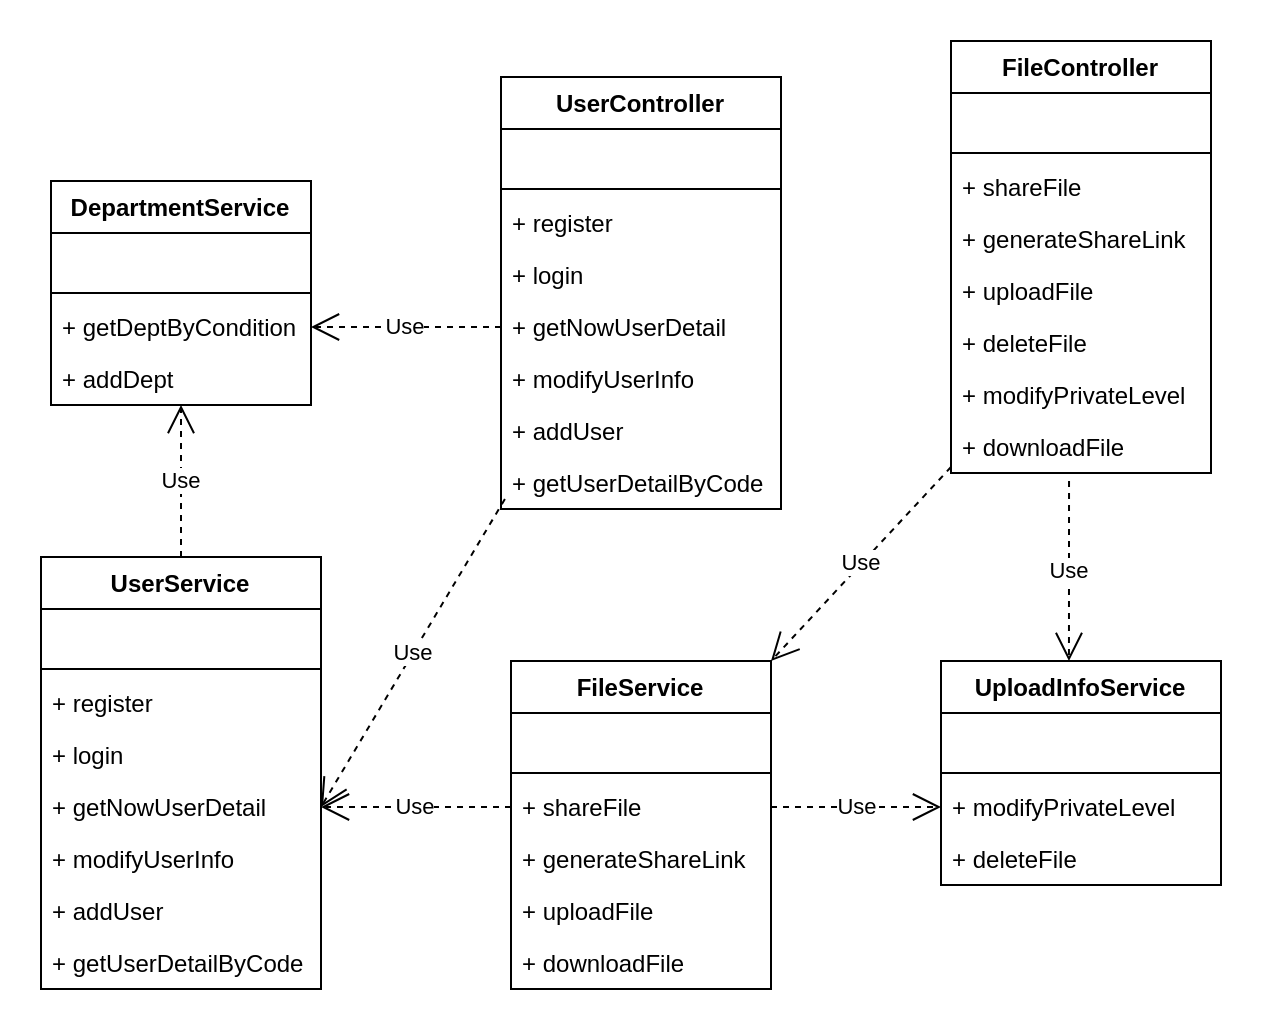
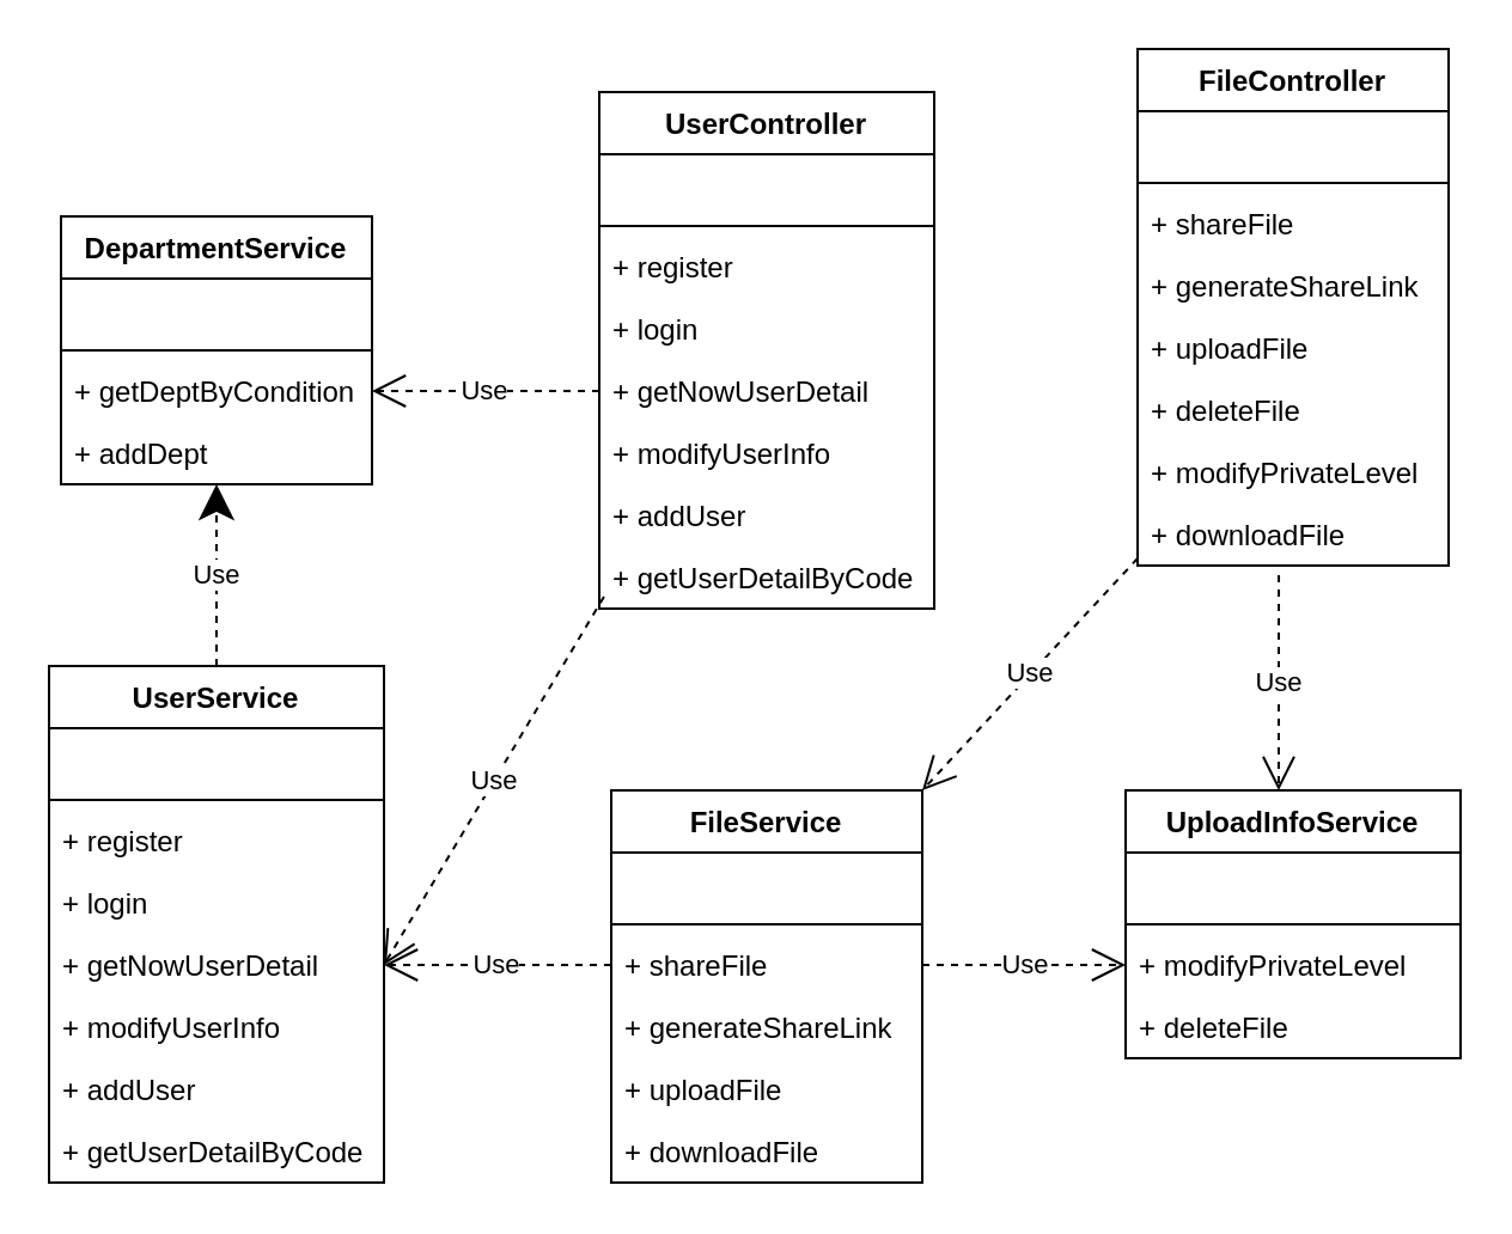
  <mxCell id="0" />
  <mxCell id="1" parent="0" />
  <mxCell id="2" value="FileService" style="swimlane;fontStyle=1;align=center;verticalAlign=top;childLayout=stackLayout;horizontal=1;startSize=26;horizontalStack=0;resizeParent=1;resizeParentMax=0;resizeLast=0;collapsible=1;marginBottom=0;" parent="1" vertex="1"><mxGeometry x="255" y="330" width="130" height="164" as="geometry" /></mxCell>
  <mxCell id="3" value=" " style="text;strokeColor=none;fillColor=none;align=left;verticalAlign=top;spacingLeft=4;spacingRight=4;overflow=hidden;rotatable=0;points=[[0,0.5],[1,0.5]];portConstraint=eastwest;" parent="2" vertex="1"><mxGeometry y="26" width="130" height="26" as="geometry" /></mxCell>
  <mxCell id="4" value="" style="line;strokeWidth=1;fillColor=none;align=left;verticalAlign=middle;spacingTop=-1;spacingLeft=3;spacingRight=3;rotatable=0;labelPosition=right;points=[];portConstraint=eastwest;" parent="2" vertex="1"><mxGeometry y="52" width="130" height="8" as="geometry" /></mxCell>
  <mxCell id="5" value="+ shareFile" style="text;strokeColor=none;fillColor=none;align=left;verticalAlign=top;spacingLeft=4;spacingRight=4;overflow=hidden;rotatable=0;points=[[0,0.5],[1,0.5]];portConstraint=eastwest;" parent="2" vertex="1"><mxGeometry y="60" width="130" height="26" as="geometry" /></mxCell>
  <mxCell id="6" value="+ generateShareLink" style="text;strokeColor=none;fillColor=none;align=left;verticalAlign=top;spacingLeft=4;spacingRight=4;overflow=hidden;rotatable=0;points=[[0,0.5],[1,0.5]];portConstraint=eastwest;" parent="2" vertex="1"><mxGeometry y="86" width="130" height="26" as="geometry" /></mxCell>
  <mxCell id="7" value="+ uploadFile" style="text;strokeColor=none;fillColor=none;align=left;verticalAlign=top;spacingLeft=4;spacingRight=4;overflow=hidden;rotatable=0;points=[[0,0.5],[1,0.5]];portConstraint=eastwest;" parent="2" vertex="1"><mxGeometry y="112" width="130" height="26" as="geometry" /></mxCell>
  <mxCell id="8" value="+ downloadFile" style="text;strokeColor=none;fillColor=none;align=left;verticalAlign=top;spacingLeft=4;spacingRight=4;overflow=hidden;rotatable=0;points=[[0,0.5],[1,0.5]];portConstraint=eastwest;" parent="2" vertex="1"><mxGeometry y="138" width="130" height="26" as="geometry" /></mxCell>
  <mxCell id="9" value="UploadInfoService" style="swimlane;fontStyle=1;align=center;verticalAlign=top;childLayout=stackLayout;horizontal=1;startSize=26;horizontalStack=0;resizeParent=1;resizeParentMax=0;resizeLast=0;collapsible=1;marginBottom=0;" parent="1" vertex="1"><mxGeometry x="470" y="330" width="140" height="112" as="geometry" /></mxCell>
  <mxCell id="10" value=" " style="text;strokeColor=none;fillColor=none;align=left;verticalAlign=top;spacingLeft=4;spacingRight=4;overflow=hidden;rotatable=0;points=[[0,0.5],[1,0.5]];portConstraint=eastwest;" parent="9" vertex="1"><mxGeometry y="26" width="140" height="26" as="geometry" /></mxCell>
  <mxCell id="11" value="" style="line;strokeWidth=1;fillColor=none;align=left;verticalAlign=middle;spacingTop=-1;spacingLeft=3;spacingRight=3;rotatable=0;labelPosition=right;points=[];portConstraint=eastwest;" parent="9" vertex="1"><mxGeometry y="52" width="140" height="8" as="geometry" /></mxCell>
  <mxCell id="12" value="+ modifyPrivateLevel" style="text;strokeColor=none;fillColor=none;align=left;verticalAlign=top;spacingLeft=4;spacingRight=4;overflow=hidden;rotatable=0;points=[[0,0.5],[1,0.5]];portConstraint=eastwest;" parent="9" vertex="1"><mxGeometry y="60" width="140" height="26" as="geometry" /></mxCell>
  <mxCell id="13" value="+ deleteFile" style="text;strokeColor=none;fillColor=none;align=left;verticalAlign=top;spacingLeft=4;spacingRight=4;overflow=hidden;rotatable=0;points=[[0,0.5],[1,0.5]];portConstraint=eastwest;" parent="9" vertex="1"><mxGeometry y="86" width="140" height="26" as="geometry" /></mxCell>
  <mxCell id="14" value="UserService" style="swimlane;fontStyle=1;align=center;verticalAlign=top;childLayout=stackLayout;horizontal=1;startSize=26;horizontalStack=0;resizeParent=1;resizeParentMax=0;resizeLast=0;collapsible=1;marginBottom=0;" parent="1" vertex="1"><mxGeometry x="20" y="278" width="140" height="216" as="geometry" /></mxCell>
  <mxCell id="15" value=" " style="text;strokeColor=none;fillColor=none;align=left;verticalAlign=top;spacingLeft=4;spacingRight=4;overflow=hidden;rotatable=0;points=[[0,0.5],[1,0.5]];portConstraint=eastwest;" parent="14" vertex="1"><mxGeometry y="26" width="140" height="26" as="geometry" /></mxCell>
  <mxCell id="16" value="" style="line;strokeWidth=1;fillColor=none;align=left;verticalAlign=middle;spacingTop=-1;spacingLeft=3;spacingRight=3;rotatable=0;labelPosition=right;points=[];portConstraint=eastwest;" parent="14" vertex="1"><mxGeometry y="52" width="140" height="8" as="geometry" /></mxCell>
  <mxCell id="17" value="+ register" style="text;strokeColor=none;fillColor=none;align=left;verticalAlign=top;spacingLeft=4;spacingRight=4;overflow=hidden;rotatable=0;points=[[0,0.5],[1,0.5]];portConstraint=eastwest;" parent="14" vertex="1"><mxGeometry y="60" width="140" height="26" as="geometry" /></mxCell>
  <mxCell id="18" value="+ login" style="text;strokeColor=none;fillColor=none;align=left;verticalAlign=top;spacingLeft=4;spacingRight=4;overflow=hidden;rotatable=0;points=[[0,0.5],[1,0.5]];portConstraint=eastwest;" parent="14" vertex="1"><mxGeometry y="86" width="140" height="26" as="geometry" /></mxCell>
  <mxCell id="19" value="+ getNowUserDetail" style="text;strokeColor=none;fillColor=none;align=left;verticalAlign=top;spacingLeft=4;spacingRight=4;overflow=hidden;rotatable=0;points=[[0,0.5],[1,0.5]];portConstraint=eastwest;" parent="14" vertex="1"><mxGeometry y="112" width="140" height="26" as="geometry" /></mxCell>
  <mxCell id="20" value="+ modifyUserInfo" style="text;strokeColor=none;fillColor=none;align=left;verticalAlign=top;spacingLeft=4;spacingRight=4;overflow=hidden;rotatable=0;points=[[0,0.5],[1,0.5]];portConstraint=eastwest;" parent="14" vertex="1"><mxGeometry y="138" width="140" height="26" as="geometry" /></mxCell>
  <mxCell id="21" value="+ addUser" style="text;strokeColor=none;fillColor=none;align=left;verticalAlign=top;spacingLeft=4;spacingRight=4;overflow=hidden;rotatable=0;points=[[0,0.5],[1,0.5]];portConstraint=eastwest;" parent="14" vertex="1"><mxGeometry y="164" width="140" height="26" as="geometry" /></mxCell>
  <mxCell id="22" value="+ getUserDetailByCode" style="text;strokeColor=none;fillColor=none;align=left;verticalAlign=top;spacingLeft=4;spacingRight=4;overflow=hidden;rotatable=0;points=[[0,0.5],[1,0.5]];portConstraint=eastwest;" parent="14" vertex="1"><mxGeometry y="190" width="140" height="26" as="geometry" /></mxCell>
  <mxCell id="23" value="DepartmentService" style="swimlane;fontStyle=1;align=center;verticalAlign=top;childLayout=stackLayout;horizontal=1;startSize=26;horizontalStack=0;resizeParent=1;resizeParentMax=0;resizeLast=0;collapsible=1;marginBottom=0;" parent="1" vertex="1"><mxGeometry x="25" y="90" width="130" height="112" as="geometry" /></mxCell>
  <mxCell id="24" value=" " style="text;strokeColor=none;fillColor=none;align=left;verticalAlign=top;spacingLeft=4;spacingRight=4;overflow=hidden;rotatable=0;points=[[0,0.5],[1,0.5]];portConstraint=eastwest;" parent="23" vertex="1"><mxGeometry y="26" width="130" height="26" as="geometry" /></mxCell>
  <mxCell id="25" value="" style="line;strokeWidth=1;fillColor=none;align=left;verticalAlign=middle;spacingTop=-1;spacingLeft=3;spacingRight=3;rotatable=0;labelPosition=right;points=[];portConstraint=eastwest;" parent="23" vertex="1"><mxGeometry y="52" width="130" height="8" as="geometry" /></mxCell>
  <mxCell id="26" value="+ getDeptByCondition" style="text;strokeColor=none;fillColor=none;align=left;verticalAlign=top;spacingLeft=4;spacingRight=4;overflow=hidden;rotatable=0;points=[[0,0.5],[1,0.5]];portConstraint=eastwest;" parent="23" vertex="1"><mxGeometry y="60" width="130" height="26" as="geometry" /></mxCell>
  <mxCell id="27" value="+ addDept" style="text;strokeColor=none;fillColor=none;align=left;verticalAlign=top;spacingLeft=4;spacingRight=4;overflow=hidden;rotatable=0;points=[[0,0.5],[1,0.5]];portConstraint=eastwest;" parent="23" vertex="1"><mxGeometry y="86" width="130" height="26" as="geometry" /></mxCell>
- <mxCell id="28" value="Use" style="endArrow=open;endSize=12;dashed=1;html=1;rounded=0;exitX=0.5;exitY=0;exitDx=0;exitDy=0;entryX=0.5;entryY=1;entryDx=0;entryDy=0;entryPerimeter=0;" parent="1" source="14" target="27" edge="1"><mxGeometry width="160" relative="1" as="geometry"><mxPoint x="100" y="550" as="sourcePoint" /><mxPoint x="100" y="210" as="targetPoint" /></mxGeometry></mxCell>
+ <mxCell id="28" value="Use" style="endArrow=classic;endSize=12;dashed=1;html=1;rounded=0;exitX=0.5;exitY=0;exitDx=0;exitDy=0;entryX=0.5;entryY=1;entryDx=0;entryDy=0;entryPerimeter=0;" parent="1" source="14" target="27" edge="1"><mxGeometry width="160" relative="1" as="geometry"><mxPoint x="100" y="550" as="sourcePoint" /><mxPoint x="100" y="210" as="targetPoint" /></mxGeometry></mxCell>
  <mxCell id="29" value="Use" style="endArrow=open;endSize=12;dashed=1;html=1;rounded=0;entryX=1;entryY=0.5;entryDx=0;entryDy=0;exitX=0;exitY=0.5;exitDx=0;exitDy=0;" parent="1" source="5" target="19" edge="1"><mxGeometry width="160" relative="1" as="geometry"><mxPoint x="220" y="470" as="sourcePoint" /><mxPoint x="110" y="256.988" as="targetPoint" /></mxGeometry></mxCell>
  <mxCell id="30" value="Use" style="endArrow=open;endSize=12;dashed=1;html=1;rounded=0;exitX=1;exitY=0.5;exitDx=0;exitDy=0;entryX=0;entryY=0.5;entryDx=0;entryDy=0;" parent="1" source="5" target="12" edge="1"><mxGeometry width="160" relative="1" as="geometry"><mxPoint x="70" y="350" as="sourcePoint" /><mxPoint x="70" y="266.988" as="targetPoint" /></mxGeometry></mxCell>
  <mxCell id="31" value="UserController" style="swimlane;fontStyle=1;align=center;verticalAlign=top;childLayout=stackLayout;horizontal=1;startSize=26;horizontalStack=0;resizeParent=1;resizeParentMax=0;resizeLast=0;collapsible=1;marginBottom=0;" parent="1" vertex="1"><mxGeometry x="250" y="38" width="140" height="216" as="geometry" /></mxCell>
  <mxCell id="32" value=" " style="text;strokeColor=none;fillColor=none;align=left;verticalAlign=top;spacingLeft=4;spacingRight=4;overflow=hidden;rotatable=0;points=[[0,0.5],[1,0.5]];portConstraint=eastwest;" parent="31" vertex="1"><mxGeometry y="26" width="140" height="26" as="geometry" /></mxCell>
  <mxCell id="33" value="" style="line;strokeWidth=1;fillColor=none;align=left;verticalAlign=middle;spacingTop=-1;spacingLeft=3;spacingRight=3;rotatable=0;labelPosition=right;points=[];portConstraint=eastwest;" parent="31" vertex="1"><mxGeometry y="52" width="140" height="8" as="geometry" /></mxCell>
  <mxCell id="34" value="+ register" style="text;strokeColor=none;fillColor=none;align=left;verticalAlign=top;spacingLeft=4;spacingRight=4;overflow=hidden;rotatable=0;points=[[0,0.5],[1,0.5]];portConstraint=eastwest;" parent="31" vertex="1"><mxGeometry y="60" width="140" height="26" as="geometry" /></mxCell>
  <mxCell id="35" value="+ login" style="text;strokeColor=none;fillColor=none;align=left;verticalAlign=top;spacingLeft=4;spacingRight=4;overflow=hidden;rotatable=0;points=[[0,0.5],[1,0.5]];portConstraint=eastwest;" parent="31" vertex="1"><mxGeometry y="86" width="140" height="26" as="geometry" /></mxCell>
  <mxCell id="36" value="+ getNowUserDetail" style="text;strokeColor=none;fillColor=none;align=left;verticalAlign=top;spacingLeft=4;spacingRight=4;overflow=hidden;rotatable=0;points=[[0,0.5],[1,0.5]];portConstraint=eastwest;" parent="31" vertex="1"><mxGeometry y="112" width="140" height="26" as="geometry" /></mxCell>
  <mxCell id="37" value="+ modifyUserInfo" style="text;strokeColor=none;fillColor=none;align=left;verticalAlign=top;spacingLeft=4;spacingRight=4;overflow=hidden;rotatable=0;points=[[0,0.5],[1,0.5]];portConstraint=eastwest;" parent="31" vertex="1"><mxGeometry y="138" width="140" height="26" as="geometry" /></mxCell>
  <mxCell id="38" value="+ addUser" style="text;strokeColor=none;fillColor=none;align=left;verticalAlign=top;spacingLeft=4;spacingRight=4;overflow=hidden;rotatable=0;points=[[0,0.5],[1,0.5]];portConstraint=eastwest;" parent="31" vertex="1"><mxGeometry y="164" width="140" height="26" as="geometry" /></mxCell>
  <mxCell id="39" value="+ getUserDetailByCode" style="text;strokeColor=none;fillColor=none;align=left;verticalAlign=top;spacingLeft=4;spacingRight=4;overflow=hidden;rotatable=0;points=[[0,0.5],[1,0.5]];portConstraint=eastwest;" parent="31" vertex="1"><mxGeometry y="190" width="140" height="26" as="geometry" /></mxCell>
  <mxCell id="40" value="FileController" style="swimlane;fontStyle=1;align=center;verticalAlign=top;childLayout=stackLayout;horizontal=1;startSize=26;horizontalStack=0;resizeParent=1;resizeParentMax=0;resizeLast=0;collapsible=1;marginBottom=0;" parent="1" vertex="1"><mxGeometry x="475" y="20" width="130" height="216" as="geometry" /></mxCell>
  <mxCell id="41" value=" " style="text;strokeColor=none;fillColor=none;align=left;verticalAlign=top;spacingLeft=4;spacingRight=4;overflow=hidden;rotatable=0;points=[[0,0.5],[1,0.5]];portConstraint=eastwest;" parent="40" vertex="1"><mxGeometry y="26" width="130" height="26" as="geometry" /></mxCell>
  <mxCell id="42" value="" style="line;strokeWidth=1;fillColor=none;align=left;verticalAlign=middle;spacingTop=-1;spacingLeft=3;spacingRight=3;rotatable=0;labelPosition=right;points=[];portConstraint=eastwest;" parent="40" vertex="1"><mxGeometry y="52" width="130" height="8" as="geometry" /></mxCell>
  <mxCell id="43" value="+ shareFile" style="text;strokeColor=none;fillColor=none;align=left;verticalAlign=top;spacingLeft=4;spacingRight=4;overflow=hidden;rotatable=0;points=[[0,0.5],[1,0.5]];portConstraint=eastwest;" parent="40" vertex="1"><mxGeometry y="60" width="130" height="26" as="geometry" /></mxCell>
  <mxCell id="44" value="+ generateShareLink" style="text;strokeColor=none;fillColor=none;align=left;verticalAlign=top;spacingLeft=4;spacingRight=4;overflow=hidden;rotatable=0;points=[[0,0.5],[1,0.5]];portConstraint=eastwest;" parent="40" vertex="1"><mxGeometry y="86" width="130" height="26" as="geometry" /></mxCell>
  <mxCell id="45" value="+ uploadFile" style="text;strokeColor=none;fillColor=none;align=left;verticalAlign=top;spacingLeft=4;spacingRight=4;overflow=hidden;rotatable=0;points=[[0,0.5],[1,0.5]];portConstraint=eastwest;" parent="40" vertex="1"><mxGeometry y="112" width="130" height="26" as="geometry" /></mxCell>
  <mxCell id="46" value="+ deleteFile" style="text;strokeColor=none;fillColor=none;align=left;verticalAlign=top;spacingLeft=4;spacingRight=4;overflow=hidden;rotatable=0;points=[[0,0.5],[1,0.5]];portConstraint=eastwest;" parent="40" vertex="1"><mxGeometry y="138" width="130" height="26" as="geometry" /></mxCell>
  <mxCell id="47" value="+ modifyPrivateLevel" style="text;strokeColor=none;fillColor=none;align=left;verticalAlign=top;spacingLeft=4;spacingRight=4;overflow=hidden;rotatable=0;points=[[0,0.5],[1,0.5]];portConstraint=eastwest;" parent="40" vertex="1"><mxGeometry y="164" width="130" height="26" as="geometry" /></mxCell>
  <mxCell id="48" value="+ downloadFile" style="text;strokeColor=none;fillColor=none;align=left;verticalAlign=top;spacingLeft=4;spacingRight=4;overflow=hidden;rotatable=0;points=[[0,0.5],[1,0.5]];portConstraint=eastwest;" parent="40" vertex="1"><mxGeometry y="190" width="130" height="26" as="geometry" /></mxCell>
  <mxCell id="49" value="Use" style="endArrow=open;endSize=12;dashed=1;html=1;rounded=0;exitX=0;exitY=0.5;exitDx=0;exitDy=0;entryX=1;entryY=0.5;entryDx=0;entryDy=0;" parent="1" source="36" target="26" edge="1"><mxGeometry width="160" relative="1" as="geometry"><mxPoint x="100" y="288" as="sourcePoint" /><mxPoint x="100" y="212" as="targetPoint" /></mxGeometry></mxCell>
  <mxCell id="50" value="Use" style="endArrow=open;endSize=12;dashed=1;html=1;rounded=0;exitX=0.014;exitY=0.808;exitDx=0;exitDy=0;entryX=1;entryY=0.5;entryDx=0;entryDy=0;exitPerimeter=0;" parent="1" source="39" target="19" edge="1"><mxGeometry width="160" relative="1" as="geometry"><mxPoint x="260" y="173" as="sourcePoint" /><mxPoint x="165" y="173" as="targetPoint" /></mxGeometry></mxCell>
  <mxCell id="51" value="Use" style="endArrow=open;endSize=12;dashed=1;html=1;rounded=0;exitX=0;exitY=0.885;exitDx=0;exitDy=0;entryX=1;entryY=0;entryDx=0;entryDy=0;exitPerimeter=0;" parent="1" source="48" target="2" edge="1"><mxGeometry width="160" relative="1" as="geometry"><mxPoint x="270" y="183" as="sourcePoint" /><mxPoint x="175" y="183" as="targetPoint" /></mxGeometry></mxCell>
  <mxCell id="52" value="Use" style="endArrow=open;endSize=12;dashed=1;html=1;rounded=0;exitX=0.454;exitY=1.154;exitDx=0;exitDy=0;entryX=0.457;entryY=0;entryDx=0;entryDy=0;entryPerimeter=0;exitPerimeter=0;" parent="1" source="48" target="9" edge="1"><mxGeometry width="160" relative="1" as="geometry"><mxPoint x="280" y="193" as="sourcePoint" /><mxPoint x="185" y="193" as="targetPoint" /></mxGeometry></mxCell>
